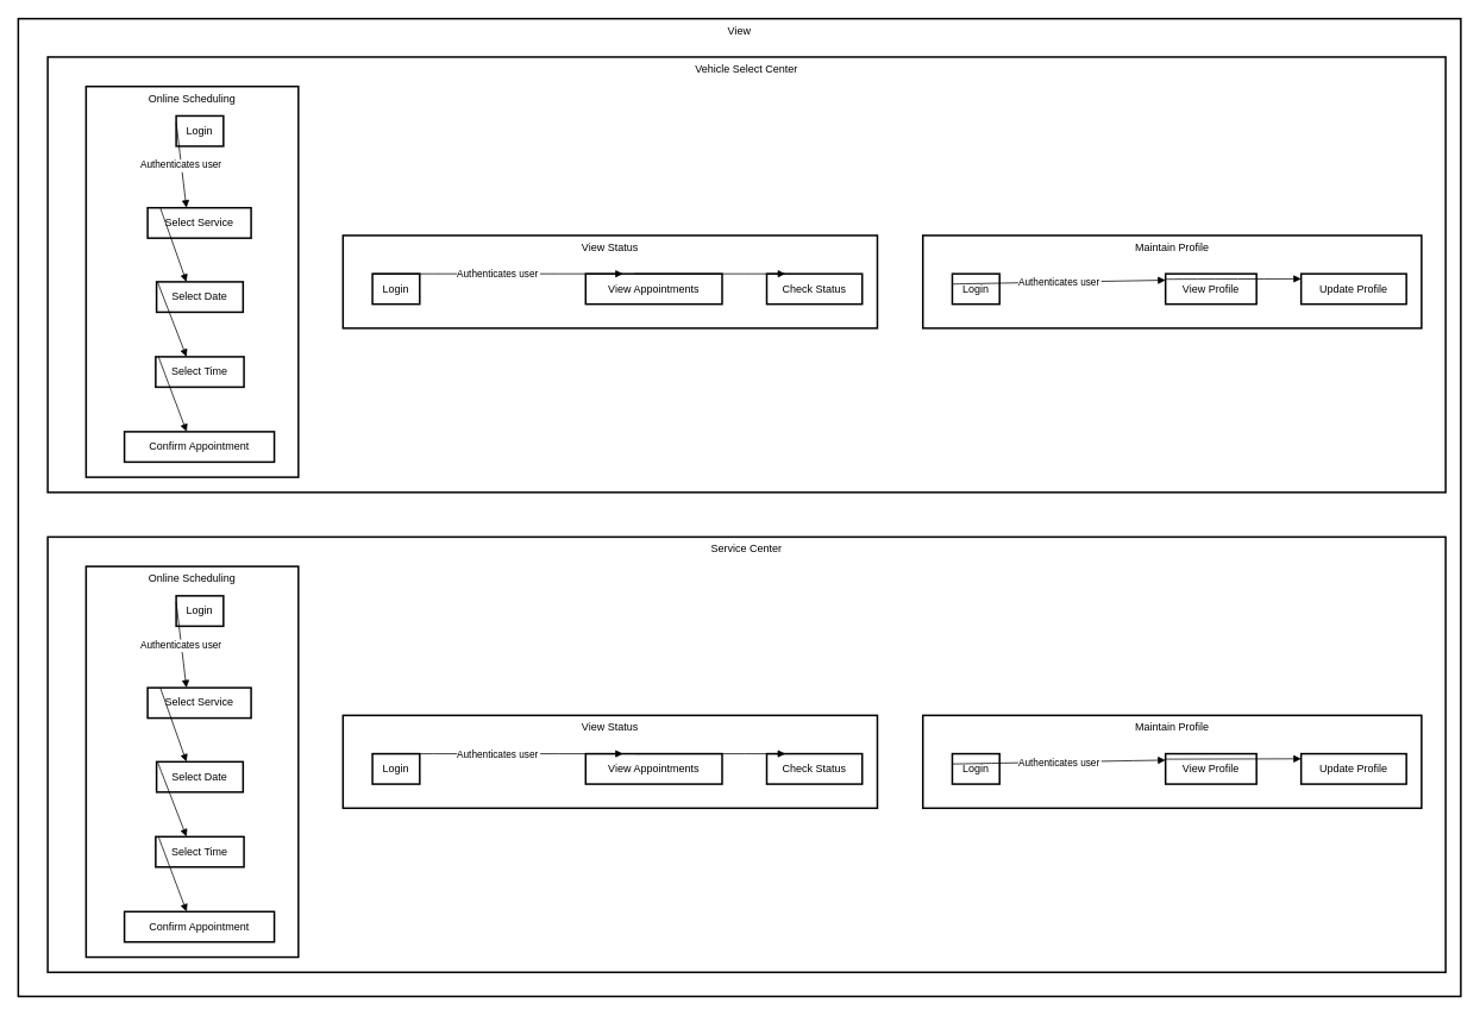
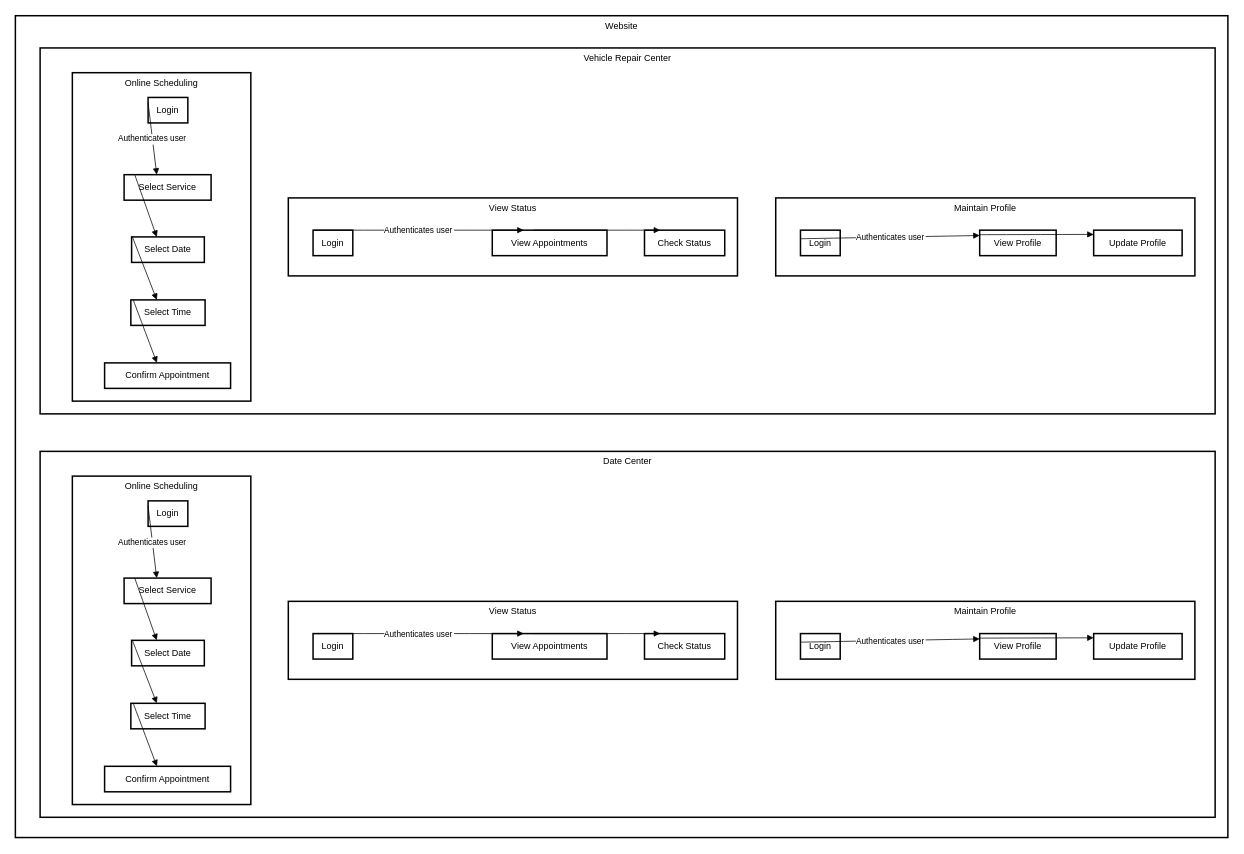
  <mxCell id="0" />
  <mxCell id="1" parent="0" />
- <mxCell id="2" value="View" style="whiteSpace=wrap;strokeWidth=2;verticalAlign=top;" vertex="1" parent="1"><mxGeometry width="1617" height="1096" as="geometry" x="20" y="20" /></mxCell>
- <mxCell id="3" value="Vehicle Select Center" style="whiteSpace=wrap;strokeWidth=2;verticalAlign=top;" vertex="1" parent="2"><mxGeometry x="33" y="43" width="1567" height="488" as="geometry" /></mxCell>
+ <mxCell id="2" value="Website" style="whiteSpace=wrap;strokeWidth=2;verticalAlign=top;" vertex="1" parent="1"><mxGeometry width="1617" height="1096" as="geometry" x="20" y="20" /></mxCell>
+ <mxCell id="3" value="Vehicle Repair Center" style="whiteSpace=wrap;strokeWidth=2;verticalAlign=top;" vertex="1" parent="2"><mxGeometry x="33" y="43" width="1567" height="488" as="geometry" /></mxCell>
  <mxCell id="4" value="Online Scheduling" style="whiteSpace=wrap;strokeWidth=2;verticalAlign=top;" vertex="1" parent="3"><mxGeometry x="43" y="33" width="238" height="438" as="geometry" /></mxCell>
  <mxCell id="5" value="Select Service" style="whiteSpace=wrap;strokeWidth=2;" vertex="1" parent="4"><mxGeometry x="69" y="136" width="116" height="34" as="geometry" /></mxCell>
  <mxCell id="6" value="Login" style="whiteSpace=wrap;strokeWidth=2;" vertex="1" parent="4"><mxGeometry x="101" y="33" width="53" height="34" as="geometry" /></mxCell>
  <mxCell id="7" value="Select Date" style="whiteSpace=wrap;strokeWidth=2;" vertex="1" parent="4"><mxGeometry x="79" y="219" width="97" height="34" as="geometry" /></mxCell>
  <mxCell id="8" value="Select Time" style="whiteSpace=wrap;strokeWidth=2;" vertex="1" parent="4"><mxGeometry x="78" y="303" width="99" height="34" as="geometry" /></mxCell>
  <mxCell id="9" value="Confirm Appointment" style="whiteSpace=wrap;strokeWidth=2;" vertex="1" parent="4"><mxGeometry x="43" y="387" width="168" height="34" as="geometry" /></mxCell>
  <mxCell id="10" value="Authenticates user" style="curved=1;startArrow=none;endArrow=block;exitX=-0.32;exitY=0.02;entryX=0.13;entryY=-0.98;" edge="1" parent="4" source="6" target="5"><mxGeometry relative="1" as="geometry"><Array as="points" /></mxGeometry></mxCell>
  <mxCell id="11" value="" style="curved=1;startArrow=none;endArrow=block;exitX=0.13;exitY=0.01;entryX=0.05;entryY=-0.96;" edge="1" parent="4" source="5" target="7"><mxGeometry relative="1" as="geometry"><Array as="points" /></mxGeometry></mxCell>
  <mxCell id="12" value="" style="curved=1;startArrow=none;endArrow=block;exitX=0.05;exitY=0.04;entryX=0.06;entryY=-0.96;" edge="1" parent="4" source="7" target="8"><mxGeometry relative="1" as="geometry"><Array as="points" /></mxGeometry></mxCell>
  <mxCell id="13" value="" style="curved=1;startArrow=none;endArrow=block;exitX=0.06;exitY=0.03;entryX=0.25;entryY=-0.97;" edge="1" parent="4" source="8" target="9"><mxGeometry relative="1" as="geometry"><Array as="points" /></mxGeometry></mxCell>
  <mxCell id="14" value="View Status" style="whiteSpace=wrap;strokeWidth=2;verticalAlign=top;" vertex="1" parent="3"><mxGeometry x="331" y="200" width="599" height="104" as="geometry" /></mxCell>
  <mxCell id="15" value="View Appointments" style="whiteSpace=wrap;strokeWidth=2;" vertex="1" parent="14"><mxGeometry x="272" y="43" width="153" height="34" as="geometry" /></mxCell>
  <mxCell id="16" value="Login" style="whiteSpace=wrap;strokeWidth=2;" vertex="1" parent="14"><mxGeometry x="33" y="43" width="53" height="34" as="geometry" /></mxCell>
  <mxCell id="17" value="Check Status" style="whiteSpace=wrap;strokeWidth=2;" vertex="1" parent="14"><mxGeometry x="475" y="43" width="107" height="34" as="geometry" /></mxCell>
  <mxCell id="18" value="Authenticates user" style="curved=1;startArrow=none;endArrow=block;exitX=-5.24;exitY=-5.38;entryX=-2.16;entryY=-5.38;" edge="1" parent="14" source="16" target="15"><mxGeometry relative="1" as="geometry"><Array as="points" /></mxGeometry></mxCell>
  <mxCell id="19" value="" style="curved=1;startArrow=none;endArrow=block;exitX=-1.16;exitY=-5.38;entryX=-3.09;entryY=-5.38;" edge="1" parent="14" source="15" target="17"><mxGeometry relative="1" as="geometry"><Array as="points" /></mxGeometry></mxCell>
  <mxCell id="20" value="Maintain Profile" style="whiteSpace=wrap;strokeWidth=2;verticalAlign=top;" vertex="1" parent="3"><mxGeometry x="981" y="200" width="559" height="104" as="geometry" /></mxCell>
  <mxCell id="21" value="View Profile" style="whiteSpace=wrap;strokeWidth=2;" vertex="1" parent="20"><mxGeometry x="272" y="43" width="102" height="34" as="geometry" /></mxCell>
  <mxCell id="22" value="Login" style="whiteSpace=wrap;strokeWidth=2;" vertex="1" parent="20"><mxGeometry x="33" y="43" width="53" height="34" as="geometry" /></mxCell>
  <mxCell id="23" value="Update Profile" style="whiteSpace=wrap;strokeWidth=2;" vertex="1" parent="20"><mxGeometry x="424" y="43" width="118" height="34" as="geometry" /></mxCell>
  <mxCell id="24" value="Authenticates user" style="curved=1;startArrow=none;endArrow=block;exitX=-17.51;exitY=-5.38;entryX=-9.62;entryY=-5.38;" edge="1" parent="20" source="22" target="21"><mxGeometry relative="1" as="geometry"><Array as="points" /></mxGeometry></mxCell>
  <mxCell id="25" value="" style="curved=1;startArrow=none;endArrow=block;exitX=-8.62;exitY=-5.38;entryX=-8.31;entryY=-5.38;" edge="1" parent="20" source="21" target="23"><mxGeometry relative="1" as="geometry"><Array as="points" /></mxGeometry></mxCell>
- <mxCell id="26" value="Service Center" style="whiteSpace=wrap;strokeWidth=2;verticalAlign=top;" vertex="1" parent="2"><mxGeometry x="33" y="581" width="1567" height="488" as="geometry" /></mxCell>
+ <mxCell id="26" value="Date Center" style="whiteSpace=wrap;strokeWidth=2;verticalAlign=top;" vertex="1" parent="2"><mxGeometry x="33" y="581" width="1567" height="488" as="geometry" /></mxCell>
  <mxCell id="27" value="Online Scheduling" style="whiteSpace=wrap;strokeWidth=2;verticalAlign=top;" vertex="1" parent="26"><mxGeometry x="43" y="33" width="238" height="438" as="geometry" /></mxCell>
  <mxCell id="28" value="Select Service" style="whiteSpace=wrap;strokeWidth=2;" vertex="1" parent="27"><mxGeometry x="69" y="136" width="116" height="34" as="geometry" /></mxCell>
  <mxCell id="29" value="Login" style="whiteSpace=wrap;strokeWidth=2;" vertex="1" parent="27"><mxGeometry x="101" y="33" width="53" height="34" as="geometry" /></mxCell>
  <mxCell id="30" value="Select Date" style="whiteSpace=wrap;strokeWidth=2;" vertex="1" parent="27"><mxGeometry x="79" y="219" width="97" height="34" as="geometry" /></mxCell>
  <mxCell id="31" value="Select Time" style="whiteSpace=wrap;strokeWidth=2;" vertex="1" parent="27"><mxGeometry x="78" y="303" width="99" height="34" as="geometry" /></mxCell>
  <mxCell id="32" value="Confirm Appointment" style="whiteSpace=wrap;strokeWidth=2;" vertex="1" parent="27"><mxGeometry x="43" y="387" width="168" height="34" as="geometry" /></mxCell>
  <mxCell id="33" value="Authenticates user" style="curved=1;startArrow=none;endArrow=block;exitX=-0.32;exitY=0.02;entryX=0.13;entryY=-0.98;" edge="1" parent="27" source="29" target="28"><mxGeometry relative="1" as="geometry"><Array as="points" /></mxGeometry></mxCell>
  <mxCell id="34" value="" style="curved=1;startArrow=none;endArrow=block;exitX=0.13;exitY=0.01;entryX=0.05;entryY=-0.96;" edge="1" parent="27" source="28" target="30"><mxGeometry relative="1" as="geometry"><Array as="points" /></mxGeometry></mxCell>
  <mxCell id="35" value="" style="curved=1;startArrow=none;endArrow=block;exitX=0.05;exitY=0.04;entryX=0.06;entryY=-0.96;" edge="1" parent="27" source="30" target="31"><mxGeometry relative="1" as="geometry"><Array as="points" /></mxGeometry></mxCell>
  <mxCell id="36" value="" style="curved=1;startArrow=none;endArrow=block;exitX=0.06;exitY=0.03;entryX=0.25;entryY=-0.97;" edge="1" parent="27" source="31" target="32"><mxGeometry relative="1" as="geometry"><Array as="points" /></mxGeometry></mxCell>
  <mxCell id="37" value="View Status" style="whiteSpace=wrap;strokeWidth=2;verticalAlign=top;" vertex="1" parent="26"><mxGeometry x="331" y="200" width="599" height="104" as="geometry" /></mxCell>
  <mxCell id="38" value="View Appointments" style="whiteSpace=wrap;strokeWidth=2;" vertex="1" parent="37"><mxGeometry x="272" y="43" width="153" height="34" as="geometry" /></mxCell>
  <mxCell id="39" value="Login" style="whiteSpace=wrap;strokeWidth=2;" vertex="1" parent="37"><mxGeometry x="33" y="43" width="53" height="34" as="geometry" /></mxCell>
  <mxCell id="40" value="Check Status" style="whiteSpace=wrap;strokeWidth=2;" vertex="1" parent="37"><mxGeometry x="475" y="43" width="107" height="34" as="geometry" /></mxCell>
  <mxCell id="41" value="Authenticates user" style="curved=1;startArrow=none;endArrow=block;exitX=-5.24;exitY=-5.38;entryX=-2.16;entryY=-5.38;" edge="1" parent="37" source="39" target="38"><mxGeometry relative="1" as="geometry"><Array as="points" /></mxGeometry></mxCell>
  <mxCell id="42" value="" style="curved=1;startArrow=none;endArrow=block;exitX=-1.16;exitY=-5.38;entryX=-3.09;entryY=-5.38;" edge="1" parent="37" source="38" target="40"><mxGeometry relative="1" as="geometry"><Array as="points" /></mxGeometry></mxCell>
  <mxCell id="43" value="Maintain Profile" style="whiteSpace=wrap;strokeWidth=2;verticalAlign=top;" vertex="1" parent="26"><mxGeometry x="981" y="200" width="559" height="104" as="geometry" /></mxCell>
  <mxCell id="44" value="View Profile" style="whiteSpace=wrap;strokeWidth=2;" vertex="1" parent="43"><mxGeometry x="272" y="43" width="102" height="34" as="geometry" /></mxCell>
  <mxCell id="45" value="Login" style="whiteSpace=wrap;strokeWidth=2;" vertex="1" parent="43"><mxGeometry x="33" y="43" width="53" height="34" as="geometry" /></mxCell>
  <mxCell id="46" value="Update Profile" style="whiteSpace=wrap;strokeWidth=2;" vertex="1" parent="43"><mxGeometry x="424" y="43" width="118" height="34" as="geometry" /></mxCell>
  <mxCell id="47" value="Authenticates user" style="curved=1;startArrow=none;endArrow=block;exitX=-17.51;exitY=-5.38;entryX=-9.62;entryY=-5.38;" edge="1" parent="43" source="45" target="44"><mxGeometry relative="1" as="geometry"><Array as="points" /></mxGeometry></mxCell>
  <mxCell id="48" value="" style="curved=1;startArrow=none;endArrow=block;exitX=-8.62;exitY=-5.38;entryX=-8.31;entryY=-5.38;" edge="1" parent="43" source="44" target="46"><mxGeometry relative="1" as="geometry"><Array as="points" /></mxGeometry></mxCell>
